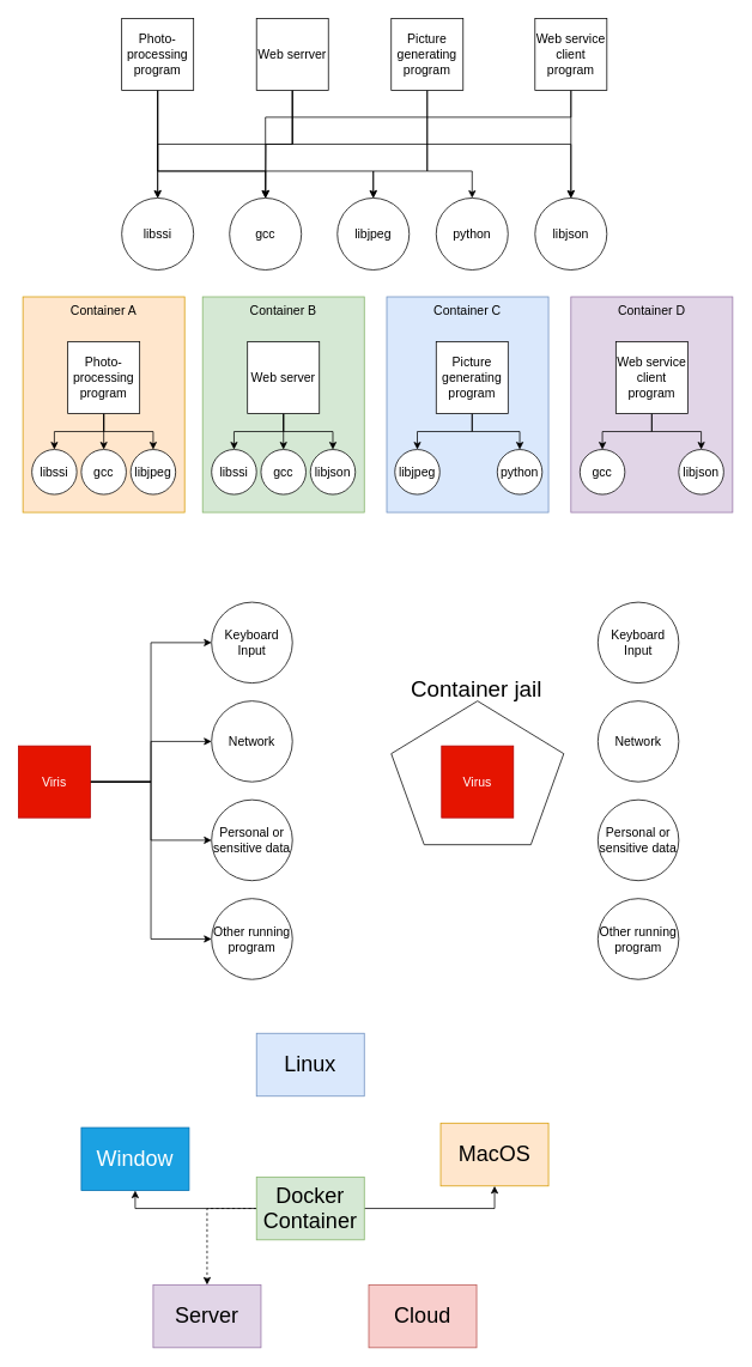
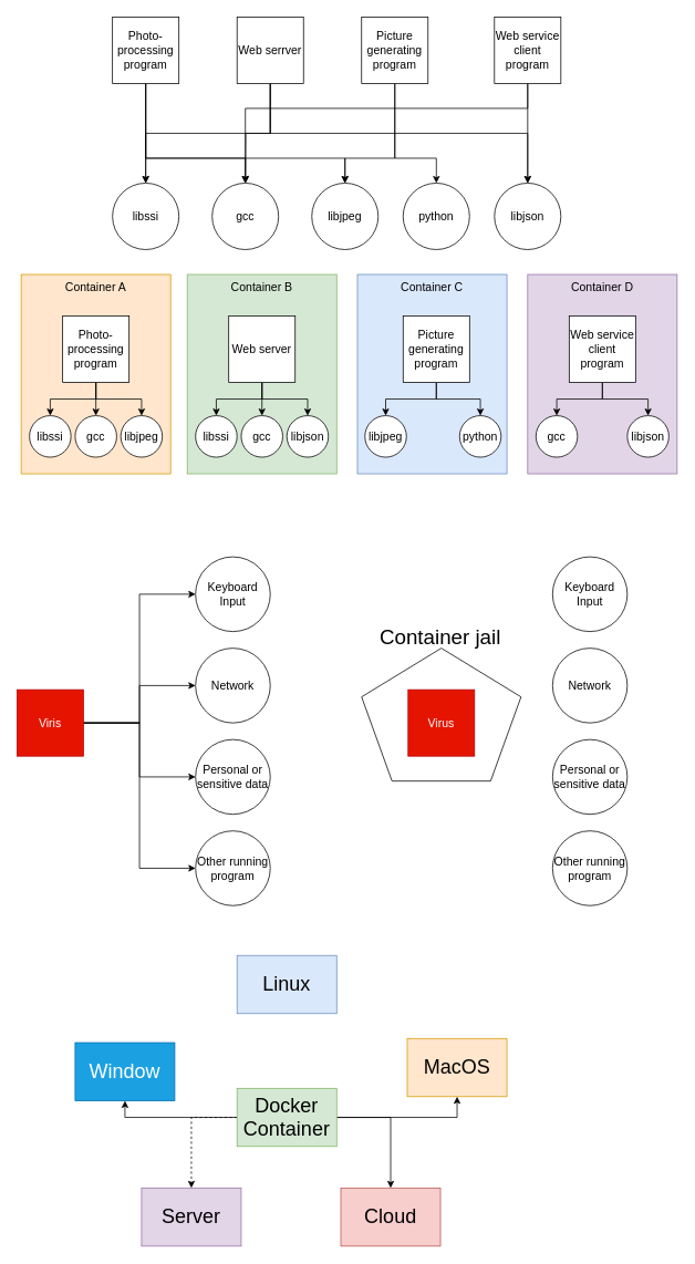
  <mxCell id="0" />
  <mxCell id="1" parent="0" />
  <mxCell id="2" value="libssi" style="ellipse;whiteSpace=wrap;html=1;aspect=fixed;fontSize=14;" vertex="1" parent="1"><mxGeometry x="135" y="220" width="80" height="80" as="geometry" /></mxCell>
  <mxCell id="3" value="gcc" style="ellipse;whiteSpace=wrap;html=1;aspect=fixed;fontSize=14;" vertex="1" parent="1"><mxGeometry x="255" y="220" width="80" height="80" as="geometry" /></mxCell>
  <mxCell id="4" value="libjpeg" style="ellipse;whiteSpace=wrap;html=1;aspect=fixed;fontSize=14;" vertex="1" parent="1"><mxGeometry x="375" y="220" width="80" height="80" as="geometry" /></mxCell>
  <mxCell id="5" value="python" style="ellipse;whiteSpace=wrap;html=1;aspect=fixed;fontSize=14;" vertex="1" parent="1"><mxGeometry x="485" y="220" width="80" height="80" as="geometry" /></mxCell>
  <mxCell id="6" value="libjson" style="ellipse;whiteSpace=wrap;html=1;aspect=fixed;fontSize=14;" vertex="1" parent="1"><mxGeometry x="595" y="220" width="80" height="80" as="geometry" /></mxCell>
  <mxCell id="7" style="edgeStyle=orthogonalEdgeStyle;rounded=0;orthogonalLoop=1;jettySize=auto;html=1;exitX=0.5;exitY=1;exitDx=0;exitDy=0;fontSize=14;" edge="1" parent="1" source="10" target="2"><mxGeometry relative="1" as="geometry" /></mxCell>
  <mxCell id="8" style="edgeStyle=orthogonalEdgeStyle;rounded=0;orthogonalLoop=1;jettySize=auto;html=1;exitX=0.5;exitY=1;exitDx=0;exitDy=0;fontSize=14;" edge="1" parent="1" source="10" target="3"><mxGeometry relative="1" as="geometry"><Array as="points"><mxPoint x="175" y="190" /><mxPoint x="295" y="190" /></Array></mxGeometry></mxCell>
  <mxCell id="9" style="edgeStyle=orthogonalEdgeStyle;rounded=0;orthogonalLoop=1;jettySize=auto;html=1;exitX=0.5;exitY=1;exitDx=0;exitDy=0;fontSize=14;" edge="1" parent="1" source="10" target="4"><mxGeometry relative="1" as="geometry"><Array as="points"><mxPoint x="175" y="190" /><mxPoint x="415" y="190" /></Array></mxGeometry></mxCell>
  <mxCell id="10" value="Photo-processing program" style="whiteSpace=wrap;html=1;aspect=fixed;fontSize=14;" vertex="1" parent="1"><mxGeometry x="135" y="20" width="80" height="80" as="geometry" /></mxCell>
  <mxCell id="11" style="edgeStyle=orthogonalEdgeStyle;rounded=0;orthogonalLoop=1;jettySize=auto;html=1;exitX=0.5;exitY=1;exitDx=0;exitDy=0;entryX=0.5;entryY=0;entryDx=0;entryDy=0;fontSize=14;" edge="1" parent="1" source="14" target="6"><mxGeometry relative="1" as="geometry" /></mxCell>
  <mxCell id="12" style="edgeStyle=orthogonalEdgeStyle;rounded=0;orthogonalLoop=1;jettySize=auto;html=1;exitX=0.5;exitY=1;exitDx=0;exitDy=0;fontSize=14;" edge="1" parent="1" source="14"><mxGeometry relative="1" as="geometry"><mxPoint x="295" y="220" as="targetPoint" /></mxGeometry></mxCell>
  <mxCell id="13" style="edgeStyle=orthogonalEdgeStyle;rounded=0;orthogonalLoop=1;jettySize=auto;html=1;exitX=0.5;exitY=1;exitDx=0;exitDy=0;entryX=0.5;entryY=0;entryDx=0;entryDy=0;fontSize=14;" edge="1" parent="1" source="14" target="2"><mxGeometry relative="1" as="geometry" /></mxCell>
  <mxCell id="14" value="Web serrver" style="whiteSpace=wrap;html=1;aspect=fixed;fontSize=14;" vertex="1" parent="1"><mxGeometry x="285" y="20" width="80" height="80" as="geometry" /></mxCell>
  <mxCell id="15" style="edgeStyle=orthogonalEdgeStyle;rounded=0;orthogonalLoop=1;jettySize=auto;html=1;exitX=0.5;exitY=1;exitDx=0;exitDy=0;entryX=0.5;entryY=0;entryDx=0;entryDy=0;fontSize=14;" edge="1" parent="1" source="17" target="4"><mxGeometry relative="1" as="geometry"><Array as="points"><mxPoint x="475" y="190" /><mxPoint x="415" y="190" /></Array></mxGeometry></mxCell>
  <mxCell id="16" style="edgeStyle=orthogonalEdgeStyle;rounded=0;orthogonalLoop=1;jettySize=auto;html=1;exitX=0.5;exitY=1;exitDx=0;exitDy=0;entryX=0.5;entryY=0;entryDx=0;entryDy=0;fontSize=14;" edge="1" parent="1" source="17" target="5"><mxGeometry relative="1" as="geometry"><Array as="points"><mxPoint x="475" y="190" /><mxPoint x="525" y="190" /></Array></mxGeometry></mxCell>
  <mxCell id="17" value="Picture generating program" style="whiteSpace=wrap;html=1;aspect=fixed;fontSize=14;" vertex="1" parent="1"><mxGeometry x="435" y="20" width="80" height="80" as="geometry" /></mxCell>
  <mxCell id="18" style="edgeStyle=orthogonalEdgeStyle;rounded=0;orthogonalLoop=1;jettySize=auto;html=1;exitX=0.5;exitY=1;exitDx=0;exitDy=0;fontSize=14;" edge="1" parent="1" source="20"><mxGeometry relative="1" as="geometry"><mxPoint x="635" y="220" as="targetPoint" /></mxGeometry></mxCell>
  <mxCell id="19" style="edgeStyle=orthogonalEdgeStyle;rounded=0;orthogonalLoop=1;jettySize=auto;html=1;exitX=0.5;exitY=1;exitDx=0;exitDy=0;fontSize=14;" edge="1" parent="1" source="20"><mxGeometry relative="1" as="geometry"><mxPoint x="295" y="220" as="targetPoint" /><Array as="points"><mxPoint x="635" y="130" /><mxPoint x="295" y="130" /></Array></mxGeometry></mxCell>
  <mxCell id="20" value="Web service client program" style="whiteSpace=wrap;html=1;aspect=fixed;fontSize=14;" vertex="1" parent="1"><mxGeometry x="595" y="20" width="80" height="80" as="geometry" /></mxCell>
  <mxCell id="21" value="Container A" style="rounded=0;whiteSpace=wrap;html=1;fontSize=14;verticalAlign=top;fillColor=#ffe6cc;strokeColor=#d79b00;" vertex="1" parent="1"><mxGeometry x="25" y="330" width="180" height="240" as="geometry" /></mxCell>
  <mxCell id="22" value="Container B" style="rounded=0;whiteSpace=wrap;html=1;fontSize=14;verticalAlign=top;fillColor=#d5e8d4;strokeColor=#82b366;" vertex="1" parent="1"><mxGeometry x="225" y="330" width="180" height="240" as="geometry" /></mxCell>
  <mxCell id="23" value="Container C" style="rounded=0;whiteSpace=wrap;html=1;fontSize=14;verticalAlign=top;fillColor=#dae8fc;strokeColor=#6c8ebf;" vertex="1" parent="1"><mxGeometry x="430" y="330" width="180" height="240" as="geometry" /></mxCell>
  <mxCell id="24" value="Container D" style="rounded=0;whiteSpace=wrap;html=1;fontSize=14;verticalAlign=top;fillColor=#e1d5e7;strokeColor=#9673a6;" vertex="1" parent="1"><mxGeometry x="635" y="330" width="180" height="240" as="geometry" /></mxCell>
  <mxCell id="25" style="edgeStyle=orthogonalEdgeStyle;rounded=0;orthogonalLoop=1;jettySize=auto;html=1;exitX=0.5;exitY=1;exitDx=0;exitDy=0;entryX=0.5;entryY=0;entryDx=0;entryDy=0;fontSize=14;" edge="1" parent="1" source="28" target="29"><mxGeometry relative="1" as="geometry" /></mxCell>
  <mxCell id="26" style="edgeStyle=orthogonalEdgeStyle;rounded=0;orthogonalLoop=1;jettySize=auto;html=1;exitX=0.5;exitY=1;exitDx=0;exitDy=0;fontSize=14;" edge="1" parent="1" source="28" target="31"><mxGeometry relative="1" as="geometry" /></mxCell>
  <mxCell id="27" style="edgeStyle=orthogonalEdgeStyle;rounded=0;orthogonalLoop=1;jettySize=auto;html=1;exitX=0.5;exitY=1;exitDx=0;exitDy=0;fontSize=14;" edge="1" parent="1" source="28" target="34"><mxGeometry relative="1" as="geometry" /></mxCell>
  <mxCell id="28" value="Photo-processing program" style="whiteSpace=wrap;html=1;aspect=fixed;fontSize=14;" vertex="1" parent="1"><mxGeometry x="75" y="380" width="80" height="80" as="geometry" /></mxCell>
  <mxCell id="29" value="libssi" style="ellipse;whiteSpace=wrap;html=1;aspect=fixed;fontSize=14;" vertex="1" parent="1"><mxGeometry x="35" y="500" width="50" height="50" as="geometry" /></mxCell>
  <mxCell id="30" value="libssi" style="ellipse;whiteSpace=wrap;html=1;aspect=fixed;fontSize=14;" vertex="1" parent="1"><mxGeometry x="235" y="500" width="50" height="50" as="geometry" /></mxCell>
  <mxCell id="31" value="gcc" style="ellipse;whiteSpace=wrap;html=1;aspect=fixed;fontSize=14;" vertex="1" parent="1"><mxGeometry x="90" y="500" width="50" height="50" as="geometry" /></mxCell>
  <mxCell id="32" value="gcc" style="ellipse;whiteSpace=wrap;html=1;aspect=fixed;fontSize=14;" vertex="1" parent="1"><mxGeometry x="290" y="500" width="50" height="50" as="geometry" /></mxCell>
  <mxCell id="33" value="gcc" style="ellipse;whiteSpace=wrap;html=1;aspect=fixed;fontSize=14;" vertex="1" parent="1"><mxGeometry x="645" y="500" width="50" height="50" as="geometry" /></mxCell>
  <mxCell id="34" value="libjpeg" style="ellipse;whiteSpace=wrap;html=1;aspect=fixed;fontSize=14;" vertex="1" parent="1"><mxGeometry x="145" y="500" width="50" height="50" as="geometry" /></mxCell>
  <mxCell id="35" value="libjpeg" style="ellipse;whiteSpace=wrap;html=1;aspect=fixed;fontSize=14;" vertex="1" parent="1"><mxGeometry x="439" y="500" width="50" height="50" as="geometry" /></mxCell>
  <mxCell id="36" value="libjson" style="ellipse;whiteSpace=wrap;html=1;aspect=fixed;fontSize=14;" vertex="1" parent="1"><mxGeometry x="345" y="500" width="50" height="50" as="geometry" /></mxCell>
  <mxCell id="37" value="libjson" style="ellipse;whiteSpace=wrap;html=1;aspect=fixed;fontSize=14;" vertex="1" parent="1"><mxGeometry x="755" y="500" width="50" height="50" as="geometry" /></mxCell>
  <mxCell id="38" value="python" style="ellipse;whiteSpace=wrap;html=1;aspect=fixed;fontSize=14;" vertex="1" parent="1"><mxGeometry x="553" y="500" width="50" height="50" as="geometry" /></mxCell>
  <mxCell id="39" style="edgeStyle=orthogonalEdgeStyle;rounded=0;orthogonalLoop=1;jettySize=auto;html=1;exitX=0.5;exitY=1;exitDx=0;exitDy=0;entryX=0.5;entryY=0;entryDx=0;entryDy=0;fontSize=14;" edge="1" parent="1" source="42" target="32"><mxGeometry relative="1" as="geometry" /></mxCell>
  <mxCell id="40" style="edgeStyle=orthogonalEdgeStyle;rounded=0;orthogonalLoop=1;jettySize=auto;html=1;exitX=0.5;exitY=1;exitDx=0;exitDy=0;entryX=0.5;entryY=0;entryDx=0;entryDy=0;fontSize=14;" edge="1" parent="1" source="42" target="30"><mxGeometry relative="1" as="geometry" /></mxCell>
  <mxCell id="41" style="edgeStyle=orthogonalEdgeStyle;rounded=0;orthogonalLoop=1;jettySize=auto;html=1;exitX=0.5;exitY=1;exitDx=0;exitDy=0;entryX=0.5;entryY=0;entryDx=0;entryDy=0;fontSize=14;" edge="1" parent="1" source="42" target="36"><mxGeometry relative="1" as="geometry" /></mxCell>
  <mxCell id="42" value="Web server" style="whiteSpace=wrap;html=1;aspect=fixed;fontSize=14;" vertex="1" parent="1"><mxGeometry x="275" y="380" width="80" height="80" as="geometry" /></mxCell>
  <mxCell id="43" style="edgeStyle=orthogonalEdgeStyle;rounded=0;orthogonalLoop=1;jettySize=auto;html=1;exitX=0.5;exitY=1;exitDx=0;exitDy=0;entryX=0.5;entryY=0;entryDx=0;entryDy=0;fontSize=14;" edge="1" parent="1" source="45" target="35"><mxGeometry relative="1" as="geometry" /></mxCell>
  <mxCell id="44" style="edgeStyle=orthogonalEdgeStyle;rounded=0;orthogonalLoop=1;jettySize=auto;html=1;exitX=0.5;exitY=1;exitDx=0;exitDy=0;fontSize=14;" edge="1" parent="1" source="45" target="38"><mxGeometry relative="1" as="geometry" /></mxCell>
  <mxCell id="45" value="Picture generating program" style="whiteSpace=wrap;html=1;aspect=fixed;fontSize=14;" vertex="1" parent="1"><mxGeometry x="485" y="380" width="80" height="80" as="geometry" /></mxCell>
  <mxCell id="46" style="edgeStyle=orthogonalEdgeStyle;rounded=0;orthogonalLoop=1;jettySize=auto;html=1;exitX=0.5;exitY=1;exitDx=0;exitDy=0;entryX=0.5;entryY=0;entryDx=0;entryDy=0;fontSize=14;" edge="1" parent="1" source="48" target="33"><mxGeometry relative="1" as="geometry" /></mxCell>
  <mxCell id="47" style="edgeStyle=orthogonalEdgeStyle;rounded=0;orthogonalLoop=1;jettySize=auto;html=1;exitX=0.5;exitY=1;exitDx=0;exitDy=0;entryX=0.5;entryY=0;entryDx=0;entryDy=0;fontSize=14;" edge="1" parent="1" source="48" target="37"><mxGeometry relative="1" as="geometry" /></mxCell>
  <mxCell id="48" value="Web service client program" style="whiteSpace=wrap;html=1;aspect=fixed;fontSize=14;" vertex="1" parent="1"><mxGeometry x="685" y="380" width="80" height="80" as="geometry" /></mxCell>
  <mxCell id="49" value="Keyboard Input" style="ellipse;whiteSpace=wrap;html=1;aspect=fixed;fontSize=14;" vertex="1" parent="1"><mxGeometry x="235" y="670" width="90" height="90" as="geometry" /></mxCell>
  <mxCell id="50" value="Network" style="ellipse;whiteSpace=wrap;html=1;aspect=fixed;fontSize=14;" vertex="1" parent="1"><mxGeometry x="235" y="780" width="90" height="90" as="geometry" /></mxCell>
  <mxCell id="51" value="Personal or sensitive data" style="ellipse;whiteSpace=wrap;html=1;aspect=fixed;fontSize=14;" vertex="1" parent="1"><mxGeometry x="235" y="890" width="90" height="90" as="geometry" /></mxCell>
  <mxCell id="52" value="Other running program" style="ellipse;whiteSpace=wrap;html=1;aspect=fixed;fontSize=14;" vertex="1" parent="1"><mxGeometry x="235" y="1000" width="90" height="90" as="geometry" /></mxCell>
  <mxCell id="53" style="edgeStyle=orthogonalEdgeStyle;rounded=0;orthogonalLoop=1;jettySize=auto;html=1;exitX=1;exitY=0.5;exitDx=0;exitDy=0;entryX=0;entryY=0.5;entryDx=0;entryDy=0;fontSize=14;" edge="1" parent="1" source="57" target="52"><mxGeometry relative="1" as="geometry" /></mxCell>
  <mxCell id="54" style="edgeStyle=orthogonalEdgeStyle;rounded=0;orthogonalLoop=1;jettySize=auto;html=1;exitX=1;exitY=0.5;exitDx=0;exitDy=0;entryX=0;entryY=0.5;entryDx=0;entryDy=0;fontSize=14;" edge="1" parent="1" source="57" target="49"><mxGeometry relative="1" as="geometry" /></mxCell>
  <mxCell id="55" style="edgeStyle=orthogonalEdgeStyle;rounded=0;orthogonalLoop=1;jettySize=auto;html=1;exitX=1;exitY=0.5;exitDx=0;exitDy=0;fontSize=14;" edge="1" parent="1" source="57" target="50"><mxGeometry relative="1" as="geometry" /></mxCell>
  <mxCell id="56" style="edgeStyle=orthogonalEdgeStyle;rounded=0;orthogonalLoop=1;jettySize=auto;html=1;exitX=1;exitY=0.5;exitDx=0;exitDy=0;entryX=0;entryY=0.5;entryDx=0;entryDy=0;fontSize=14;" edge="1" parent="1" source="57" target="51"><mxGeometry relative="1" as="geometry" /></mxCell>
  <mxCell id="57" value="Viris" style="whiteSpace=wrap;html=1;aspect=fixed;fontSize=14;fillColor=#e51400;strokeColor=#B20000;fontColor=#ffffff;" vertex="1" parent="1"><mxGeometry x="20" y="830" width="80" height="80" as="geometry" /></mxCell>
  <mxCell id="58" value="" style="whiteSpace=wrap;html=1;shape=mxgraph.basic.pentagon;fontSize=14;verticalAlign=top;" vertex="1" parent="1"><mxGeometry x="435" y="780" width="192" height="160" as="geometry" /></mxCell>
  <mxCell id="59" value="Virus" style="whiteSpace=wrap;html=1;aspect=fixed;fontSize=14;fillColor=#e51400;strokeColor=#B20000;fontColor=#ffffff;" vertex="1" parent="1"><mxGeometry x="491" y="830" width="80" height="80" as="geometry" /></mxCell>
  <mxCell id="60" value="Keyboard Input" style="ellipse;whiteSpace=wrap;html=1;aspect=fixed;fontSize=14;" vertex="1" parent="1"><mxGeometry x="665" y="670" width="90" height="90" as="geometry" /></mxCell>
  <mxCell id="61" value="Network" style="ellipse;whiteSpace=wrap;html=1;aspect=fixed;fontSize=14;" vertex="1" parent="1"><mxGeometry x="665" y="780" width="90" height="90" as="geometry" /></mxCell>
  <mxCell id="62" value="Personal or sensitive data" style="ellipse;whiteSpace=wrap;html=1;aspect=fixed;fontSize=14;" vertex="1" parent="1"><mxGeometry x="665" y="890" width="90" height="90" as="geometry" /></mxCell>
  <mxCell id="63" value="Other running program" style="ellipse;whiteSpace=wrap;html=1;aspect=fixed;fontSize=14;" vertex="1" parent="1"><mxGeometry x="665" y="1000" width="90" height="90" as="geometry" /></mxCell>
  <mxCell id="64" value="Container jail" style="text;html=1;strokeColor=none;fillColor=none;align=center;verticalAlign=middle;whiteSpace=wrap;rounded=0;fontSize=25;" vertex="1" parent="1"><mxGeometry x="435" y="750" width="190" height="30" as="geometry" /></mxCell>
  <mxCell id="65" value="Window" style="rounded=0;whiteSpace=wrap;html=1;fontSize=24;verticalAlign=middle;fillColor=#1ba1e2;strokeColor=#006EAF;fontColor=#ffffff;" vertex="1" parent="1"><mxGeometry x="90" y="1255" width="120" height="70" as="geometry" /></mxCell>
  <mxCell id="66" value="Linux" style="rounded=0;whiteSpace=wrap;html=1;fontSize=24;verticalAlign=middle;fillColor=#dae8fc;strokeColor=#6c8ebf;" vertex="1" parent="1"><mxGeometry x="285" y="1150" width="120" height="70" as="geometry" /></mxCell>
  <mxCell id="67" value="MacOS" style="rounded=0;whiteSpace=wrap;html=1;fontSize=24;verticalAlign=middle;fillColor=#ffe6cc;strokeColor=#d79b00;" vertex="1" parent="1"><mxGeometry x="490" y="1250" width="120" height="70" as="geometry" /></mxCell>
  <mxCell id="68" value="Cloud" style="rounded=0;whiteSpace=wrap;html=1;fontSize=24;verticalAlign=middle;fillColor=#f8cecc;strokeColor=#b85450;" vertex="1" parent="1"><mxGeometry x="410" y="1430" width="120" height="70" as="geometry" /></mxCell>
  <mxCell id="69" value="Server" style="rounded=0;whiteSpace=wrap;html=1;fontSize=24;verticalAlign=middle;fillColor=#e1d5e7;strokeColor=#9673a6;" vertex="1" parent="1"><mxGeometry x="170" y="1430" width="120" height="70" as="geometry" /></mxCell>
  <mxCell id="70" style="edgeStyle=orthogonalEdgeStyle;rounded=0;orthogonalLoop=1;jettySize=auto;html=1;exitX=1;exitY=0.5;exitDx=0;exitDy=0;entryX=0.5;entryY=1;entryDx=0;entryDy=0;fontSize=24;" edge="1" parent="1" source="74" target="67"><mxGeometry relative="1" as="geometry" /></mxCell>
+ <mxCell id="71" style="edgeStyle=orthogonalEdgeStyle;rounded=0;orthogonalLoop=1;jettySize=auto;html=1;entryX=0.5;entryY=0;entryDx=0;entryDy=0;fontSize=24;" edge="1" parent="1" source="74" target="68"><mxGeometry relative="1" as="geometry" /></mxCell>
  <mxCell id="72" style="edgeStyle=orthogonalEdgeStyle;rounded=0;orthogonalLoop=1;jettySize=auto;html=1;exitX=0;exitY=0.5;exitDx=0;exitDy=0;entryX=0.5;entryY=1;entryDx=0;entryDy=0;fontSize=24;" edge="1" parent="1" source="74" target="65"><mxGeometry relative="1" as="geometry" /></mxCell>
  <mxCell id="73" style="edgeStyle=orthogonalEdgeStyle;rounded=0;orthogonalLoop=1;jettySize=auto;html=1;exitX=0;exitY=0.5;exitDx=0;exitDy=0;entryX=0.5;entryY=0;entryDx=0;entryDy=0;fontSize=24;dashed=1;" edge="1" parent="1" source="74" target="69"><mxGeometry relative="1" as="geometry" /></mxCell>
  <mxCell id="74" value="Docker Container" style="rounded=0;whiteSpace=wrap;html=1;fontSize=24;verticalAlign=middle;fillColor=#d5e8d4;strokeColor=#82b366;" vertex="1" parent="1"><mxGeometry x="285" y="1310" width="120" height="70" as="geometry" /></mxCell>
